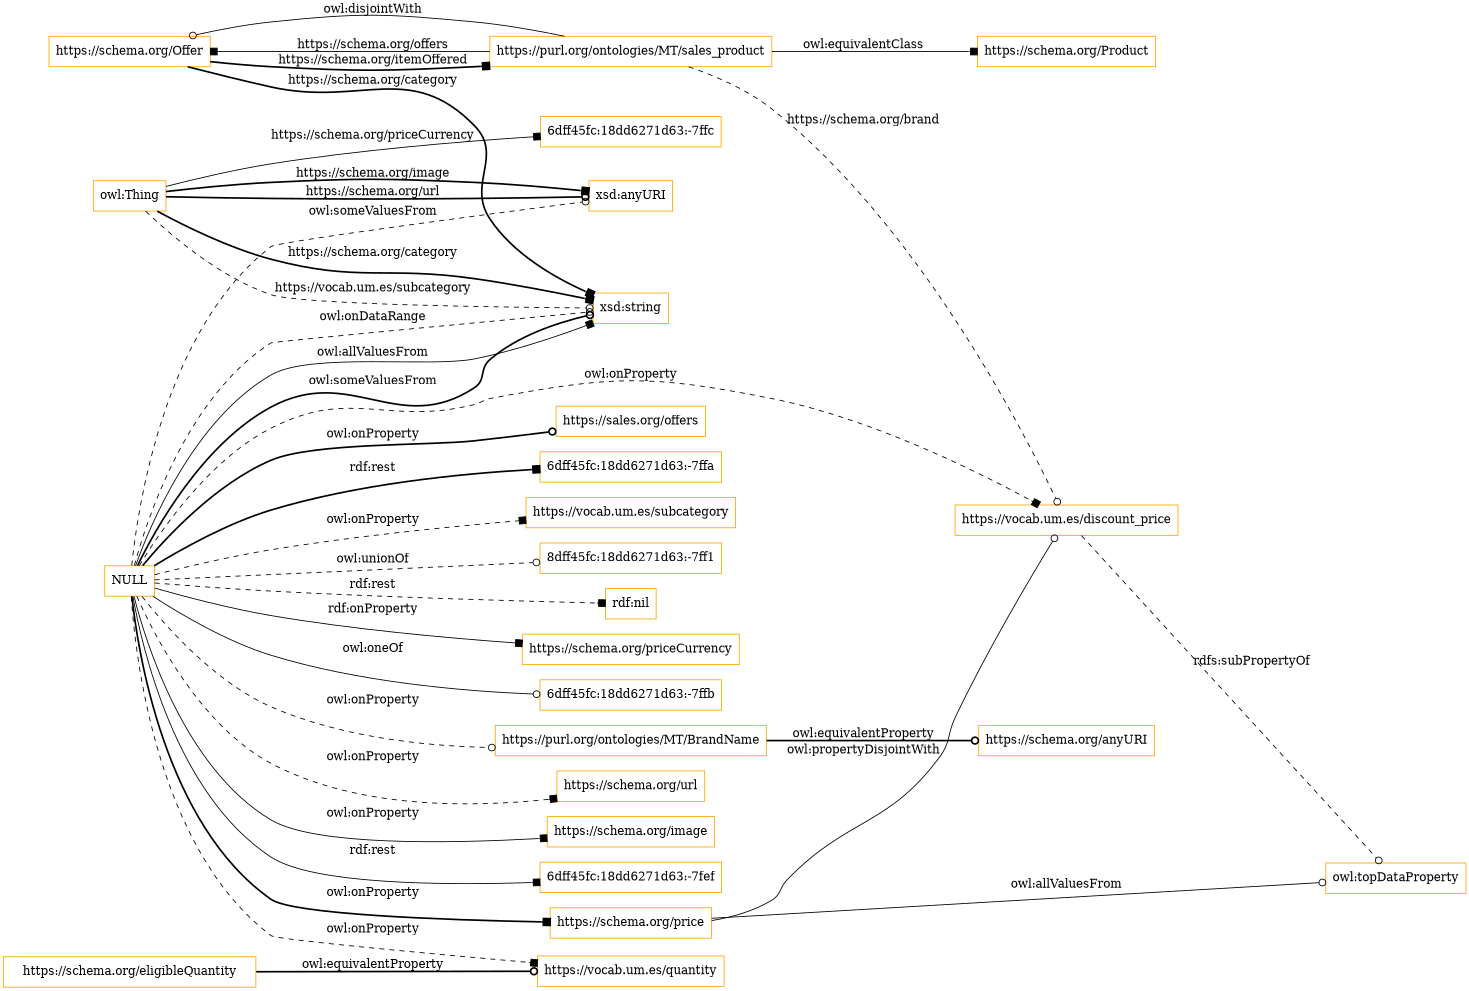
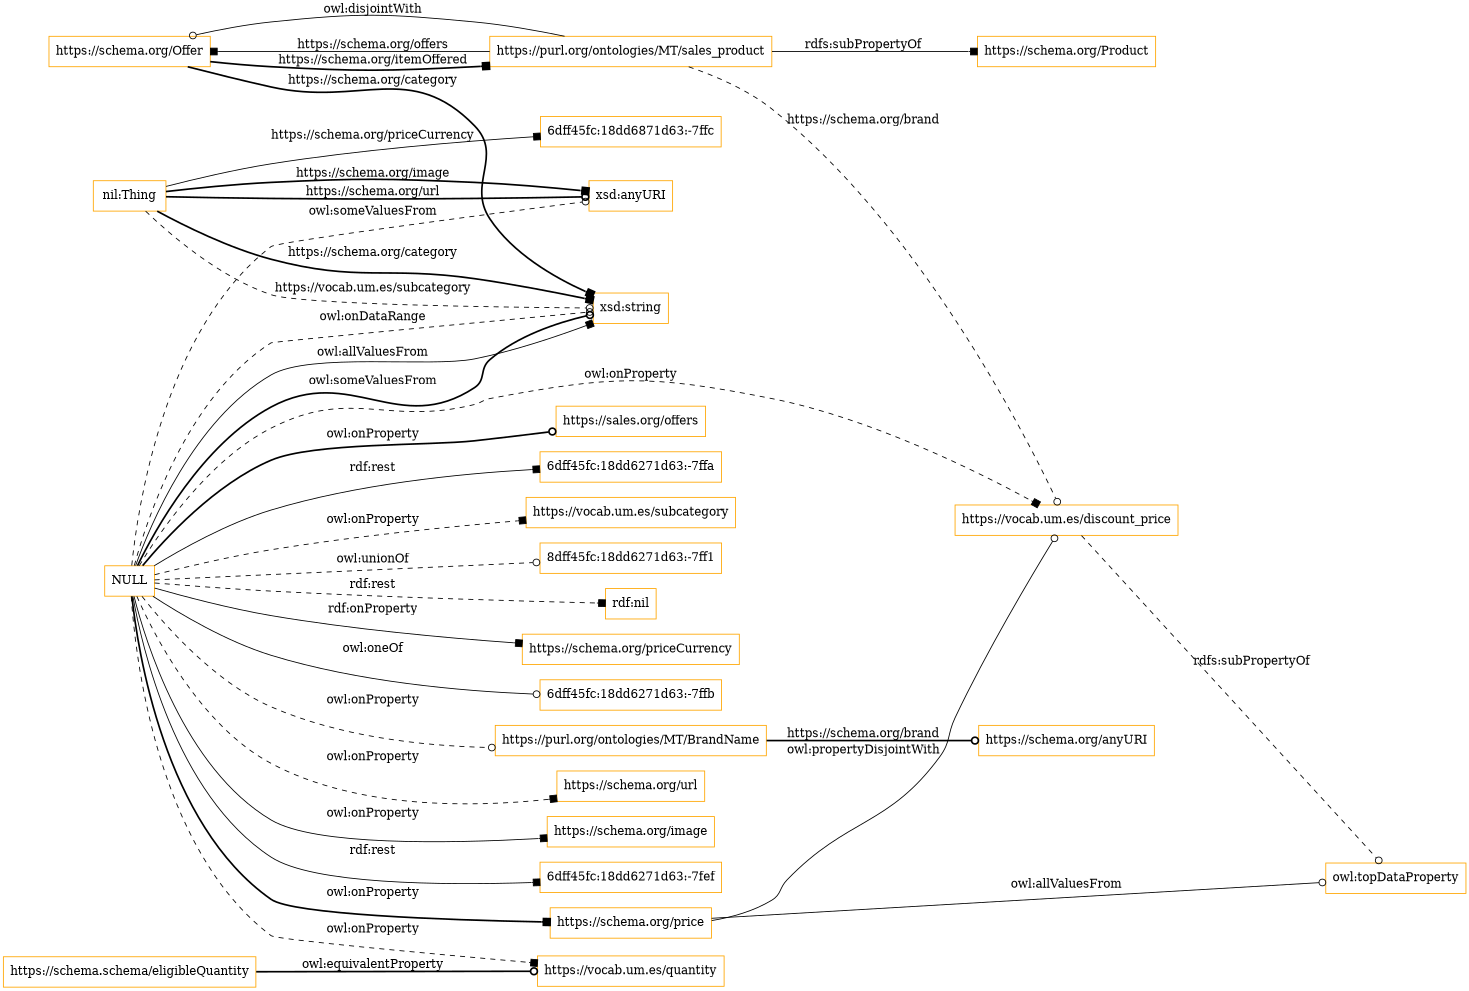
  digraph {
    rankdir=LR
    node [color=orange shape=rectangle]
    edge [arrowhead=box style=dashed]
    "https://schema.org/Offer"
    "https://purl.org/ontologies/MT/sales_product"
    "xsd:string"
    "https://schema.org/Product"
    "https://vocab.um.es/discount_price"
-   "https://schema.org/eligibleQuantity"
+   "https://schema.org/eligibleQuantity" [label="https://schema.schema/eligibleQuantity"]
    "https://vocab.um.es/quantity"
    n8 [label="https://schema.org/anyURI"]
    "https://purl.org/ontologies/MT/BrandName"
    "https://schema.org/price"
    "owl:topDataProperty"
    NULL
    "https://schema.org/url"
    "https://schema.org/image"
    "6dff45fc:18dd6271d63:-7fef"
    "xsd:anyURI"
    n17 [label="https://sales.org/offers"]
    "6dff45fc:18dd6271d63:-7ffa"
    "https://vocab.um.es/subcategory"
    n20 [label="8dff45fc:18dd6271d63:-7ff1"]
    "rdf:nil"
    "https://schema.org/priceCurrency"
    "6dff45fc:18dd6271d63:-7ffb"
-   "owl:Thing"
-   "6dff45fc:18dd6271d63:-7ffc"
+   "owl:Thing" [label="nil:Thing"]
+   "6dff45fc:18dd6271d63:-7ffc" [label="6dff45fc:18dd6871d63:-7ffc"]
    "https://schema.org/Offer" -> "https://purl.org/ontologies/MT/sales_product" [label="https://schema.org/itemOffered" style=bold]
    "https://schema.org/Offer" -> "xsd:string" [label="https://schema.org/category" style=bold]
    "https://purl.org/ontologies/MT/sales_product" -> "https://schema.org/Offer" [arrowhead=odot label="owl:disjointWith" style=solid]
    "https://purl.org/ontologies/MT/sales_product" -> "https://schema.org/Offer" [label="https://schema.org/offers" style=solid]
-   "https://purl.org/ontologies/MT/sales_product" -> "https://schema.org/Product" [label="owl:equivalentClass" style=solid]
+   "https://purl.org/ontologies/MT/sales_product" -> "https://schema.org/Product" [label="rdfs:subPropertyOf" style=solid]
    "https://purl.org/ontologies/MT/sales_product" -> "https://vocab.um.es/discount_price" [arrowhead=odot label="https://schema.org/brand"]
    "https://vocab.um.es/discount_price" -> "owl:topDataProperty" [arrowhead=odot label="rdfs:subPropertyOf"]
    "https://schema.org/eligibleQuantity" -> "https://vocab.um.es/quantity" [arrowhead=odot label="owl:equivalentProperty" style=bold]
-   "https://purl.org/ontologies/MT/BrandName" -> n8 [arrowhead=odot label="owl:equivalentProperty" style=bold]
+   "https://purl.org/ontologies/MT/BrandName" -> n8 [arrowhead=odot label="https://schema.org/brand" style=bold]
    "https://schema.org/price" -> "https://vocab.um.es/discount_price" [arrowhead=odot label="owl:propertyDisjointWith" style=solid]
    "https://schema.org/price" -> "owl:topDataProperty" [arrowhead=odot label="owl:allValuesFrom" style=solid]
    NULL -> "xsd:string" [arrowhead=odot label="owl:someValuesFrom" style=bold]
    NULL -> "xsd:string" [arrowhead=odot label="owl:onDataRange"]
    NULL -> "xsd:string" [label="owl:allValuesFrom" style=solid]
    NULL -> "https://vocab.um.es/discount_price" [label="owl:onProperty"]
    NULL -> "https://vocab.um.es/quantity" [label="owl:onProperty"]
    NULL -> "https://purl.org/ontologies/MT/BrandName" [arrowhead=odot label="owl:onProperty"]
    NULL -> "https://schema.org/price" [label="owl:onProperty" style=bold]
    NULL -> "https://schema.org/url" [label="owl:onProperty"]
    NULL -> "https://schema.org/image" [label="owl:onProperty" style=solid]
    NULL -> "6dff45fc:18dd6271d63:-7fef" [label="rdf:rest" style=solid]
    NULL -> "xsd:anyURI" [arrowhead=odot label="owl:someValuesFrom"]
    NULL -> n17 [arrowhead=odot label="owl:onProperty" style=bold]
-   NULL -> "6dff45fc:18dd6271d63:-7ffa" [label="rdf:rest" style=bold]
+   NULL -> "6dff45fc:18dd6271d63:-7ffa" [label="rdf:rest" style=solid]
    NULL -> "https://vocab.um.es/subcategory" [label="owl:onProperty"]
    NULL -> n20 [arrowhead=odot label="owl:unionOf"]
    NULL -> "rdf:nil" [label="rdf:rest"]
    NULL -> "https://schema.org/priceCurrency" [label="rdf:onProperty" style=solid]
    NULL -> "6dff45fc:18dd6271d63:-7ffb" [arrowhead=odot label="owl:oneOf" style=solid]
    "owl:Thing" -> "xsd:string" [label="https://schema.org/category" style=bold]
    "owl:Thing" -> "xsd:string" [arrowhead=odot label="https://vocab.um.es/subcategory"]
    "owl:Thing" -> "xsd:anyURI" [label="https://schema.org/image" style=bold]
    "owl:Thing" -> "xsd:anyURI" [arrowhead=odot label="https://schema.org/url" style=bold]
    "owl:Thing" -> "6dff45fc:18dd6271d63:-7ffc" [label="https://schema.org/priceCurrency" style=solid]
  }
